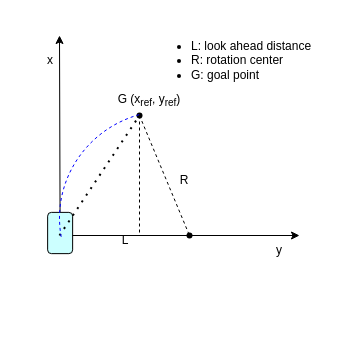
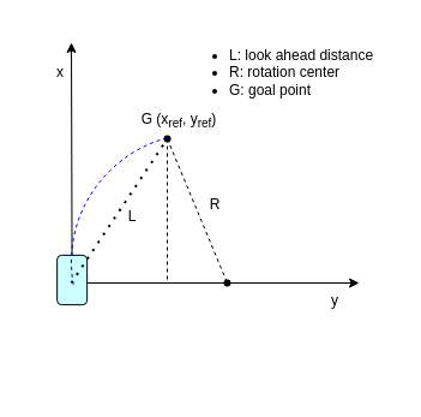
  <mxCell id="0" />
  <mxCell id="1" parent="0" />
  <mxCell id="2" value="" style="endArrow=classic;html=1;strokeColor=#000000;startArrow=none;" edge="1" parent="1" source="6"><mxGeometry width="50" height="50" relative="1" as="geometry"><mxPoint x="59" y="235" as="sourcePoint" /><mxPoint x="59" y="35" as="targetPoint" /></mxGeometry></mxCell>
  <mxCell id="3" value="" style="endArrow=classic;html=1;strokeColor=#000000;" edge="1" parent="1"><mxGeometry width="50" height="50" relative="1" as="geometry"><mxPoint x="59" y="235" as="sourcePoint" /><mxPoint x="299" y="235" as="targetPoint" /></mxGeometry></mxCell>
  <mxCell id="4" value="" style="endArrow=none;html=1;strokeColor=#000000;" edge="1" parent="1" target="6"><mxGeometry width="50" height="50" relative="1" as="geometry"><mxPoint x="59" y="235" as="sourcePoint" /><mxPoint x="59" y="35" as="targetPoint" /></mxGeometry></mxCell>
  <mxCell id="5" value="" style="shape=waypoint;sketch=0;fillStyle=solid;size=6;pointerEvents=1;points=[];fillColor=none;resizable=0;rotatable=0;perimeter=centerPerimeter;snapToPoint=1;strokeColor=#000000;" vertex="1" parent="1"><mxGeometry x="129" y="105" width="20" height="20" as="geometry" /></mxCell>
  <mxCell id="6" value="" style="rounded=1;whiteSpace=wrap;html=1;rotation=-90;strokeColor=#000000;fillColor=#CCFFFF;" vertex="1" parent="1"><mxGeometry x="39" y="220" width="41.25" height="25" as="geometry" /></mxCell>
  <mxCell id="7" value="" style="endArrow=none;dashed=1;html=1;dashPattern=1 3;strokeWidth=2;strokeColor=#000000;entryX=0.657;entryY=0.664;entryDx=0;entryDy=0;entryPerimeter=0;" edge="1" parent="1" target="5"><mxGeometry width="50" height="50" relative="1" as="geometry"><mxPoint x="59" y="235" as="sourcePoint" /><mxPoint x="339" y="105" as="targetPoint" /></mxGeometry></mxCell>
  <mxCell id="8" value="" style="verticalLabelPosition=bottom;verticalAlign=top;html=1;shape=mxgraph.basic.arc;startAngle=0.722;endAngle=0.956;strokeColor=#0000FF;fillColor=none;dashed=1;" vertex="1" parent="1"><mxGeometry x="59" y="110" width="220" height="215" as="geometry" /></mxCell>
  <mxCell id="9" value="" style="endArrow=none;dashed=1;html=1;strokeColor=#000000;" edge="1" parent="1"><mxGeometry width="50" height="50" relative="1" as="geometry"><mxPoint x="139" y="115" as="sourcePoint" /><mxPoint x="189" y="235" as="targetPoint" /></mxGeometry></mxCell>
  <mxCell id="10" value="" style="endArrow=none;dashed=1;html=1;strokeColor=#000000;" edge="1" parent="1"><mxGeometry width="50" height="50" relative="1" as="geometry"><mxPoint x="139" y="115" as="sourcePoint" /><mxPoint x="139" y="235" as="targetPoint" /></mxGeometry></mxCell>
  <mxCell id="11" value="&lt;font color=&quot;#000000&quot;&gt;G (x&lt;sub&gt;ref&lt;/sub&gt;, y&lt;sub&gt;ref&lt;/sub&gt;)&lt;/font&gt;" style="text;html=1;align=center;verticalAlign=middle;whiteSpace=wrap;rounded=0;dashed=1;fontSize=12;fontStyle=0" vertex="1" parent="1"><mxGeometry x="109" y="85" width="80" height="30" as="geometry" /></mxCell>
  <mxCell id="12" value="x" style="text;html=1;strokeColor=none;fillColor=none;align=center;verticalAlign=middle;whiteSpace=wrap;rounded=0;dashed=1;fontSize=12;fontColor=#000000;" vertex="1" parent="1"><mxGeometry x="20.25" y="45" width="60" height="30" as="geometry" /></mxCell>
  <mxCell id="13" value="y" style="text;html=1;strokeColor=none;fillColor=none;align=center;verticalAlign=middle;whiteSpace=wrap;rounded=0;dashed=1;fontSize=12;fontColor=#000000;" vertex="1" parent="1"><mxGeometry x="249" y="235" width="60" height="30" as="geometry" /></mxCell>
- <mxCell id="14" value="R" style="text;html=1;strokeColor=none;fillColor=none;align=center;verticalAlign=middle;whiteSpace=wrap;rounded=0;dashed=1;fontSize=12;fontColor=#000000;" vertex="1" parent="1"><mxGeometry x="154" y="165" width="60" height="30" as="geometry" /></mxCell>
+ <mxCell id="14" value="R" style="text;html=1;strokeColor=none;fillColor=none;align=center;verticalAlign=middle;whiteSpace=wrap;rounded=0;dashed=1;fontSize=12;fontColor=#000000;" vertex="1" parent="1"><mxGeometry x="149" y="155" width="60" height="30" as="geometry" /></mxCell>
  <mxCell id="15" value="" style="shape=waypoint;sketch=0;fillStyle=solid;size=6;pointerEvents=1;points=[];fillColor=none;resizable=0;rotatable=0;perimeter=centerPerimeter;snapToPoint=1;dashed=1;strokeColor=#000000;fontSize=12;fontColor=#000000;" vertex="1" parent="1"><mxGeometry x="179" y="225" width="20" height="20" as="geometry" /></mxCell>
- <mxCell id="16" value="L" style="text;html=1;strokeColor=none;fillColor=none;align=center;verticalAlign=middle;whiteSpace=wrap;rounded=0;dashed=1;fontSize=12;fontColor=#000000;" vertex="1" parent="1"><mxGeometry x="95.25" y="225" width="60" height="30" as="geometry" /></mxCell>
+ <mxCell id="16" value="L" style="text;html=1;strokeColor=none;fillColor=none;align=center;verticalAlign=middle;whiteSpace=wrap;rounded=0;dashed=1;fontSize=12;fontColor=#000000;" vertex="1" parent="1"><mxGeometry x="80.25" y="165" width="60" height="30" as="geometry" /></mxCell>
  <mxCell id="17" value="&lt;ul&gt;&lt;li&gt;L: look ahead distance&lt;/li&gt;&lt;li&gt;R: rotation center&lt;/li&gt;&lt;li&gt;G: goal point&lt;/li&gt;&lt;/ul&gt;" style="text;strokeColor=none;fillColor=none;html=1;whiteSpace=wrap;verticalAlign=middle;overflow=hidden;dashed=1;fontSize=12;fontColor=#000000;" vertex="1" parent="1"><mxGeometry x="149" y="20" width="180" height="80" as="geometry" /></mxCell>
